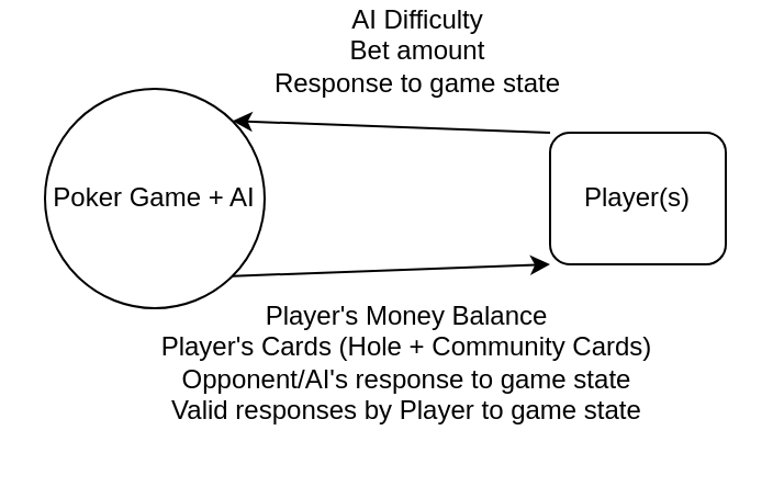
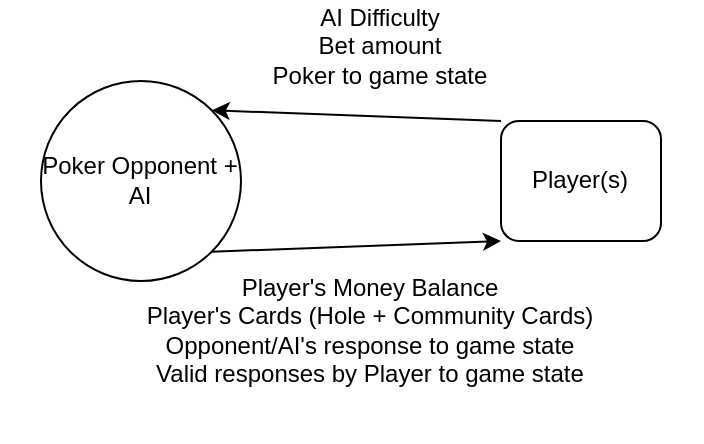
  <mxCell id="0" />
  <mxCell id="1" parent="0" />
- <mxCell id="2" value="Poker Game + AI" style="ellipse;whiteSpace=wrap;html=1;aspect=fixed;" vertex="1" parent="1"><mxGeometry x="20" y="40" width="100" height="100" as="geometry" /></mxCell>
+ <mxCell id="2" value="Poker Opponent + AI" style="ellipse;whiteSpace=wrap;html=1;aspect=fixed;" vertex="1" parent="1"><mxGeometry x="20" y="40" width="100" height="100" as="geometry" /></mxCell>
  <mxCell id="3" value="Player(s)" style="whiteSpace=wrap;html=1;rounded=1;" vertex="1" parent="1"><mxGeometry x="250" y="60" width="80" height="60" as="geometry" /></mxCell>
  <mxCell id="4" value="" style="endArrow=classic;html=1;exitX=1;exitY=1;exitDx=0;exitDy=0;entryX=0;entryY=1;entryDx=0;entryDy=0;" edge="1" parent="1" source="2" target="3"><mxGeometry width="50" height="50" relative="1" as="geometry"><mxPoint x="210" y="200" as="sourcePoint" /><mxPoint x="250" y="120" as="targetPoint" /></mxGeometry></mxCell>
  <mxCell id="5" value="" style="endArrow=classic;html=1;entryX=1;entryY=0;entryDx=0;entryDy=0;exitX=0;exitY=0;exitDx=0;exitDy=0;" edge="1" parent="1" source="3" target="2"><mxGeometry width="50" height="50" relative="1" as="geometry"><mxPoint x="250" y="60" as="sourcePoint" /><mxPoint x="300" y="130" as="targetPoint" /></mxGeometry></mxCell>
- <mxCell id="6" value="AI Difficulty&lt;br&gt;Bet amount&lt;br&gt;Response to game state&lt;br&gt;&amp;nbsp;" style="text;html=1;strokeColor=none;fillColor=none;align=center;verticalAlign=middle;whiteSpace=wrap;rounded=0;" vertex="1" parent="1"><mxGeometry x="110" y="20" width="160" height="20" as="geometry" /></mxCell>
+ <mxCell id="6" value="AI Difficulty&lt;br&gt;Bet amount&lt;br&gt;Poker to game state&lt;br&gt;&amp;nbsp;" style="text;html=1;strokeColor=none;fillColor=none;align=center;verticalAlign=middle;whiteSpace=wrap;rounded=0;" vertex="1" parent="1"><mxGeometry x="110" y="20" width="160" height="20" as="geometry" /></mxCell>
  <mxCell id="7" value="Player's Money Balance&lt;br&gt;Player's Cards (Hole + Community Cards)&lt;br&gt;Opponent/AI's response to game state&lt;br&gt;Valid responses by Player to game state" style="text;html=1;strokeColor=none;fillColor=none;align=center;verticalAlign=middle;whiteSpace=wrap;rounded=0;" vertex="1" parent="1"><mxGeometry x="60" y="130" width="250" height="70" as="geometry" /></mxCell>
